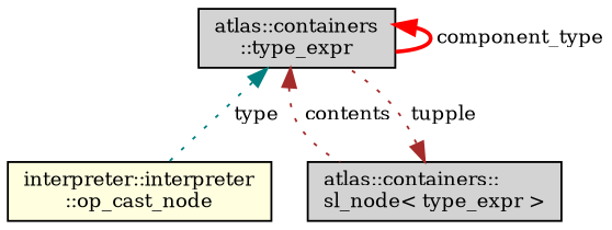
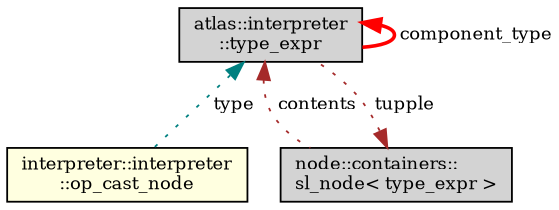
  digraph {
    fontname="DejaVu Serif"
    node [color=black fillcolor=lightgrey fontname="DejaVu Serif" fontsize=10 shape=record style=filled]
    edge [color=brown dir=back fontname="DejaVu Serif" fontsize=10 labelfontname=Helvetica labelfontsize=10 style=dotted]
    n1 [fillcolor=lightyellow fontcolor=black height=0.2 label="interpreter::interpreter\l::op_cast_node" width=0.4]
-   n2 [height=0.2 label="atlas::containers\l::type_expr" width=0.4]
-   n3 [height=0.2 label="atlas::containers::\lsl_node\< type_expr \>" width=0.4]
+   n2 [height=0.2 label="atlas::interpreter\l::type_expr" width=0.4]
+   n3 [height=0.2 label="node::containers::\lsl_node\< type_expr \>" width=0.4]
    n2 -> n1 [color=teal label=" type"]
    n2 -> n2 [color=red label=" component_type" style=bold]
    n2 -> n3 [label=" contents"]
    n3 -> n2 [label=" tupple"]
  }
